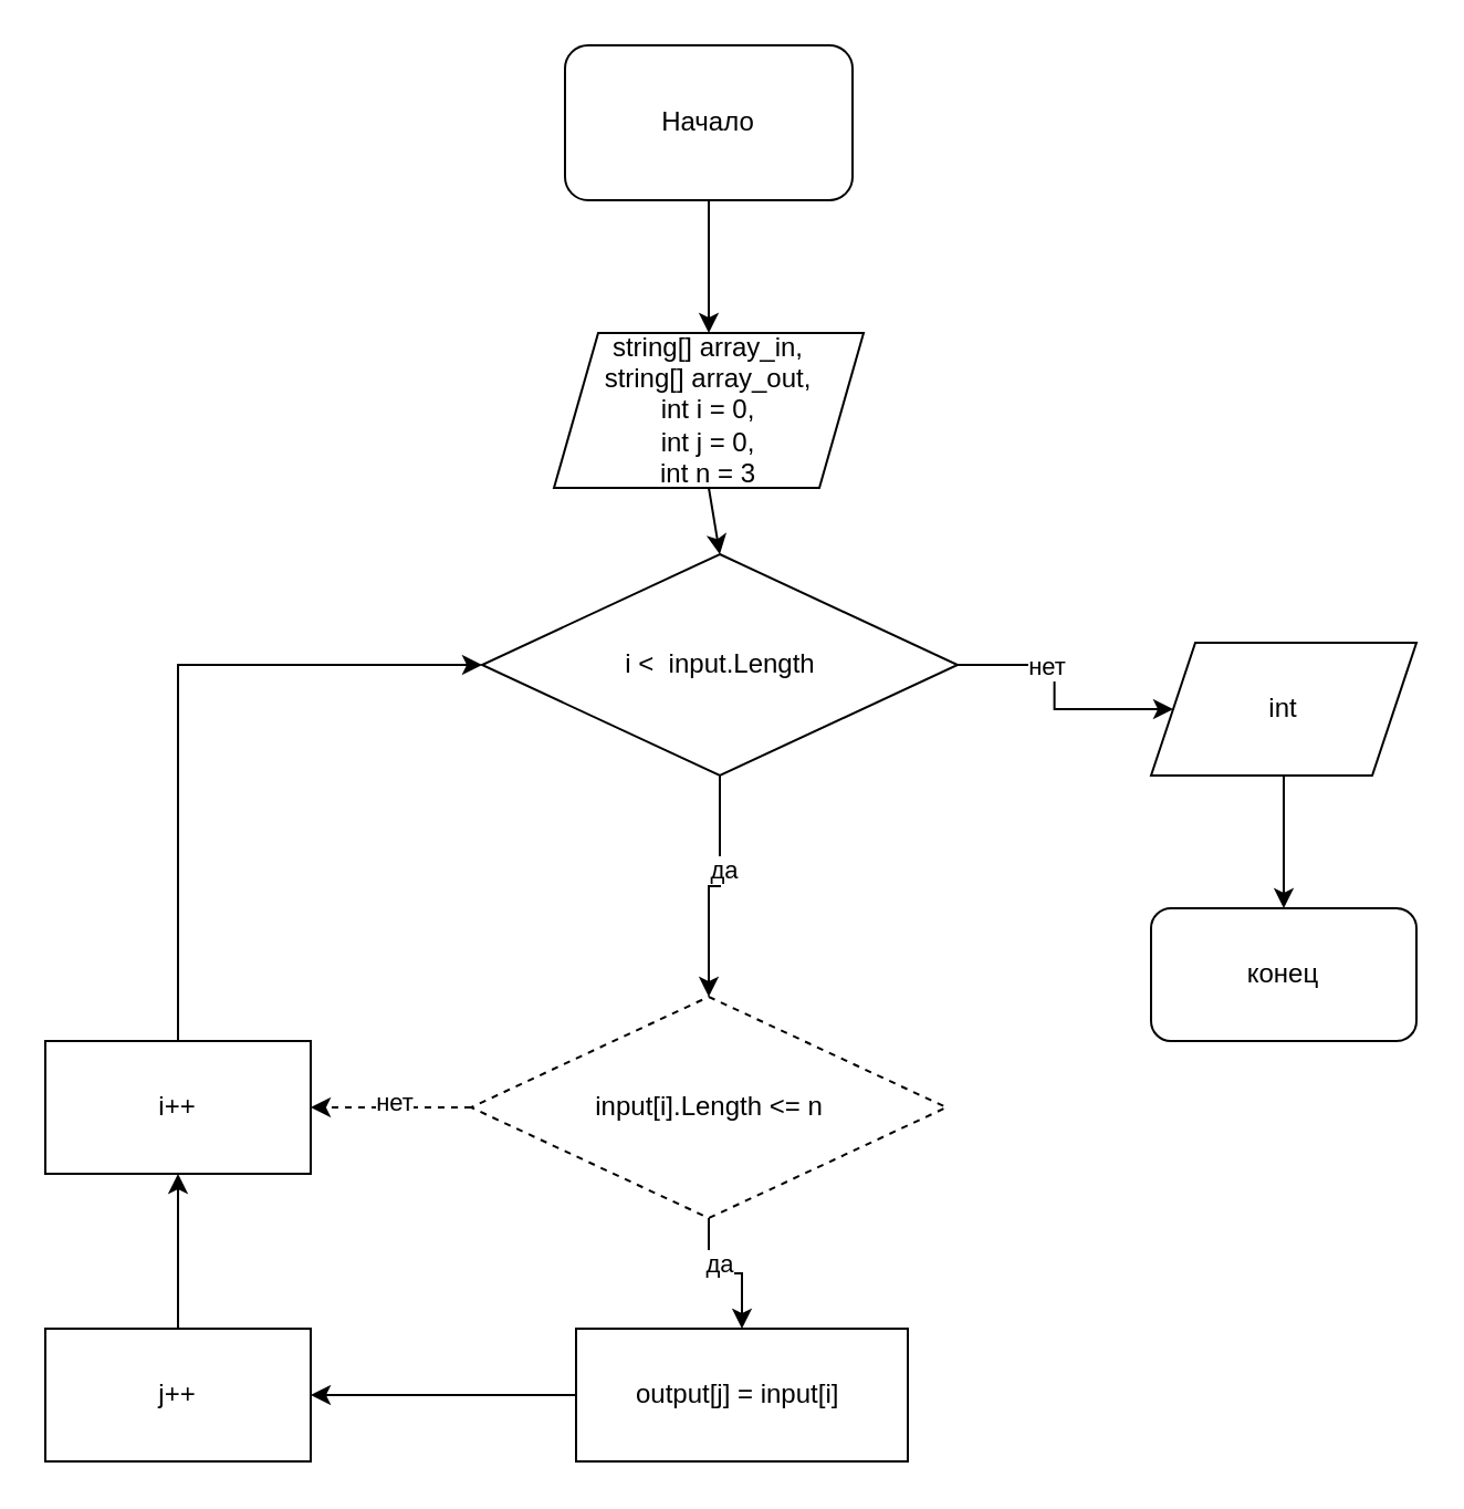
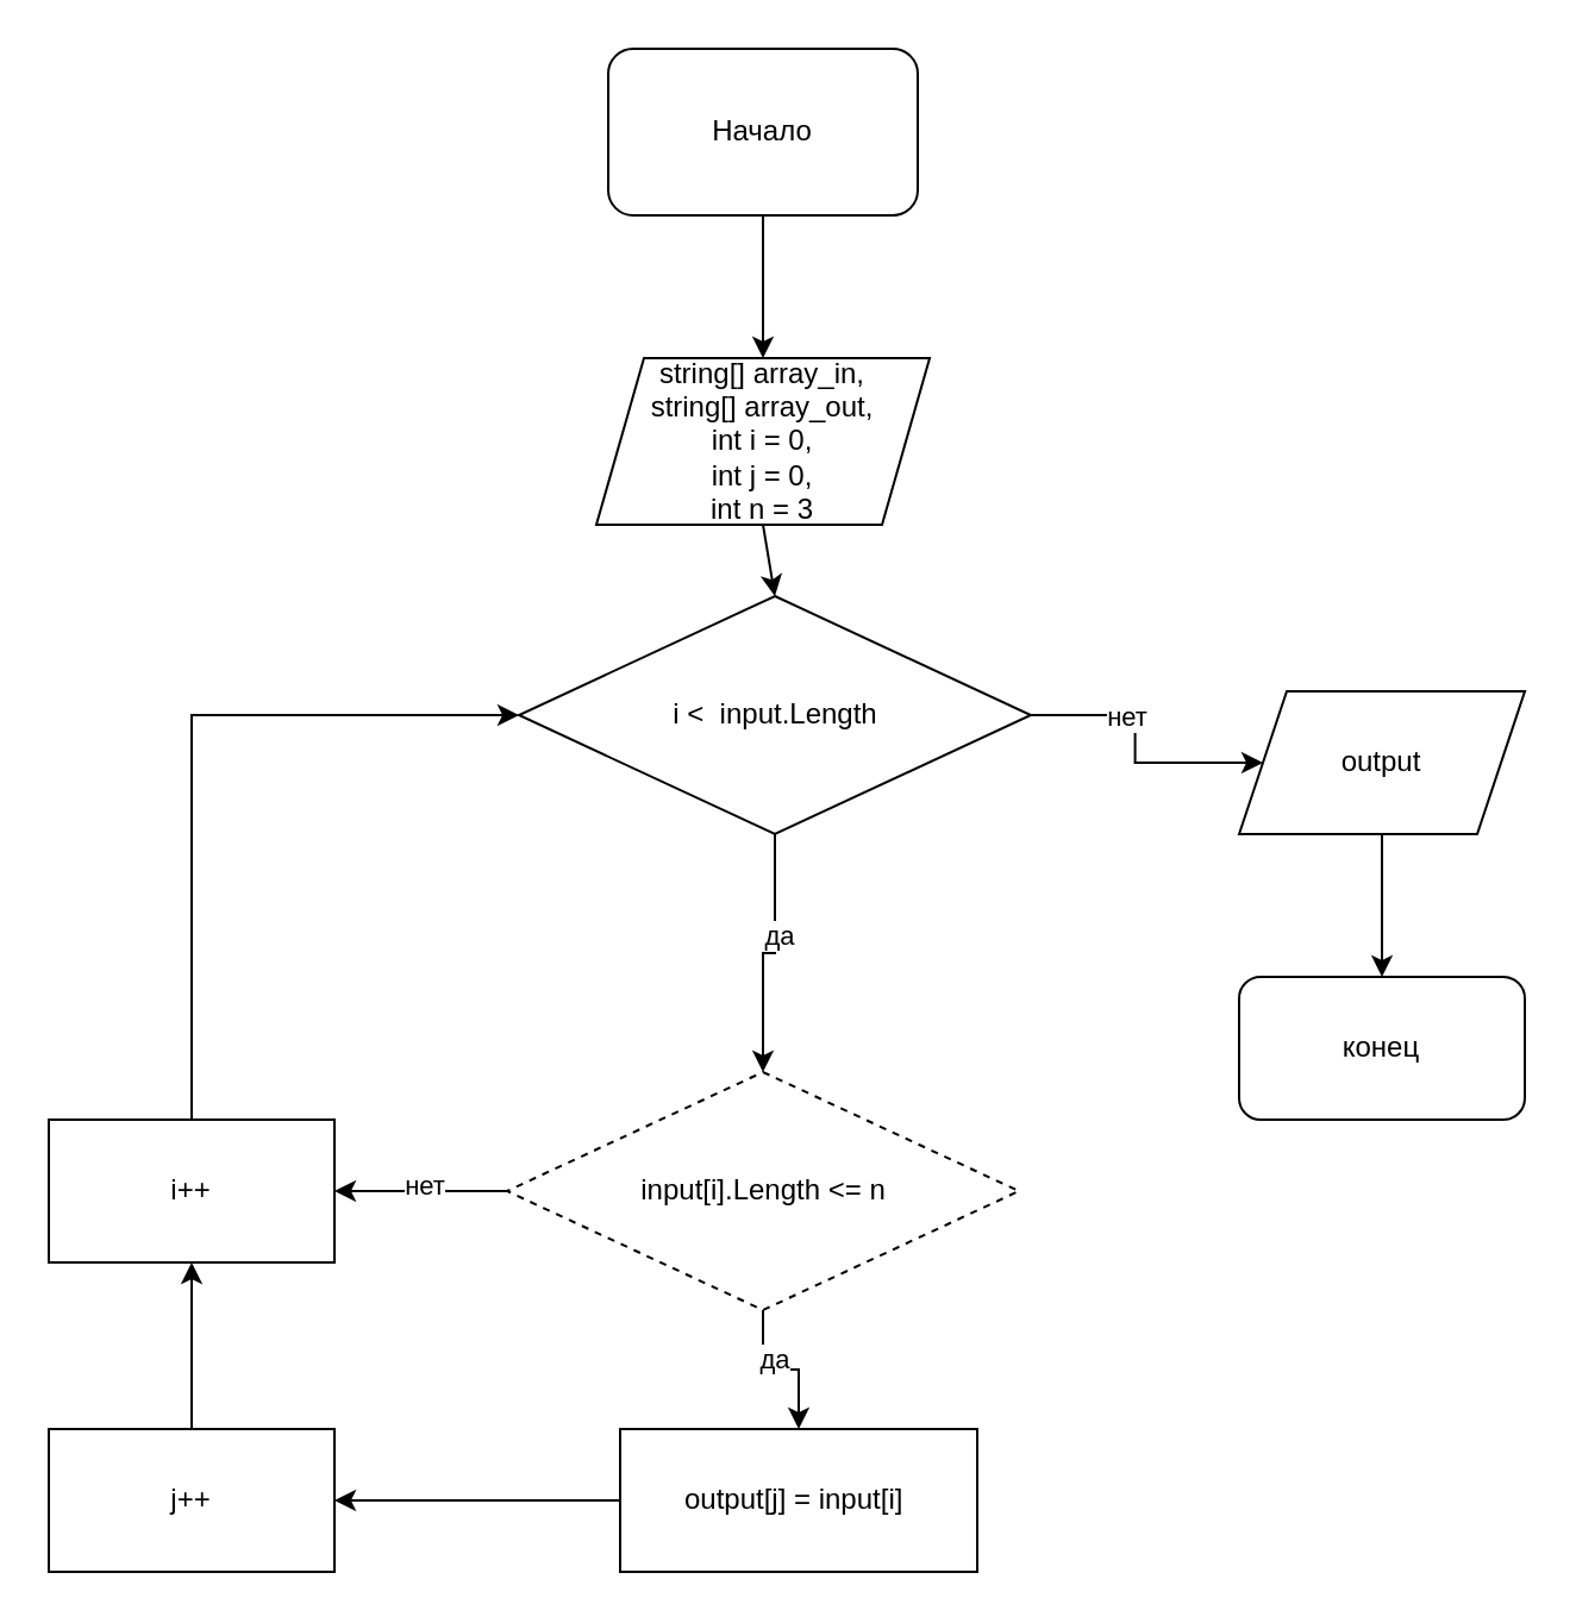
  <mxCell id="0" />
  <mxCell id="1" parent="0" />
  <mxCell id="2" value="Начало" style="rounded=1;whiteSpace=wrap;html=1;" vertex="1" parent="1"><mxGeometry x="255" y="20" width="130" height="70" as="geometry" /></mxCell>
  <mxCell id="3" value="string[] array_in,&lt;br&gt;string[] array_out,&lt;br&gt;int i = 0,&lt;br&gt;int j = 0,&lt;br&gt;int n = 3" style="shape=parallelogram;perimeter=parallelogramPerimeter;whiteSpace=wrap;html=1;fixedSize=1;" vertex="1" parent="1"><mxGeometry x="250" y="150" width="140" height="70" as="geometry" /></mxCell>
  <mxCell id="4" value="" style="edgeStyle=orthogonalEdgeStyle;rounded=0;orthogonalLoop=1;jettySize=auto;html=1;" edge="1" parent="1" source="8" target="10"><mxGeometry relative="1" as="geometry" /></mxCell>
  <mxCell id="5" value="нет" style="edgeLabel;html=1;align=center;verticalAlign=middle;resizable=0;points=[];" connectable="0" vertex="1" parent="4"><mxGeometry x="-0.327" relative="1" as="geometry"><mxPoint as="offset" /></mxGeometry></mxCell>
  <mxCell id="6" value="" style="edgeStyle=orthogonalEdgeStyle;rounded=0;orthogonalLoop=1;jettySize=auto;html=1;" edge="1" parent="1" source="8" target="18"><mxGeometry relative="1" as="geometry" /></mxCell>
  <mxCell id="7" value="да" style="edgeLabel;html=1;align=center;verticalAlign=middle;resizable=0;points=[];" connectable="0" vertex="1" parent="6"><mxGeometry x="-0.2" y="1" relative="1" as="geometry"><mxPoint as="offset" /></mxGeometry></mxCell>
  <mxCell id="8" value="i &amp;lt; &amp;nbsp;input.Length" style="rhombus;whiteSpace=wrap;html=1;" vertex="1" parent="1"><mxGeometry x="217.5" y="250" width="215" height="100" as="geometry" /></mxCell>
  <mxCell id="9" value="" style="edgeStyle=orthogonalEdgeStyle;rounded=0;orthogonalLoop=1;jettySize=auto;html=1;" edge="1" parent="1" source="10" target="11"><mxGeometry relative="1" as="geometry" /></mxCell>
- <mxCell id="10" value="int" style="shape=parallelogram;perimeter=parallelogramPerimeter;whiteSpace=wrap;html=1;fixedSize=1;" vertex="1" parent="1"><mxGeometry x="520" y="290" width="120" height="60" as="geometry" /></mxCell>
+ <mxCell id="10" value="output" style="shape=parallelogram;perimeter=parallelogramPerimeter;whiteSpace=wrap;html=1;fixedSize=1;" vertex="1" parent="1"><mxGeometry x="520" y="290" width="120" height="60" as="geometry" /></mxCell>
  <mxCell id="11" value="конец" style="rounded=1;whiteSpace=wrap;html=1;" vertex="1" parent="1"><mxGeometry x="520" y="410" width="120" height="60" as="geometry" /></mxCell>
  <mxCell id="12" value="" style="endArrow=classic;html=1;rounded=0;exitX=0.5;exitY=1;exitDx=0;exitDy=0;entryX=0.5;entryY=0;entryDx=0;entryDy=0;" edge="1" parent="1" source="2" target="3"><mxGeometry width="50" height="50" relative="1" as="geometry"><mxPoint x="370" y="390" as="sourcePoint" /><mxPoint x="420" y="340" as="targetPoint" /></mxGeometry></mxCell>
  <mxCell id="13" value="" style="endArrow=classic;html=1;rounded=0;exitX=0.5;exitY=1;exitDx=0;exitDy=0;entryX=0.5;entryY=0;entryDx=0;entryDy=0;" edge="1" parent="1" source="3" target="8"><mxGeometry width="50" height="50" relative="1" as="geometry"><mxPoint x="370" y="390" as="sourcePoint" /><mxPoint x="420" y="340" as="targetPoint" /></mxGeometry></mxCell>
  <mxCell id="14" value="" style="edgeStyle=orthogonalEdgeStyle;rounded=0;orthogonalLoop=1;jettySize=auto;html=1;" edge="1" parent="1" source="18" target="19"><mxGeometry relative="1" as="geometry" /></mxCell>
  <mxCell id="15" value="да" style="edgeLabel;html=1;align=center;verticalAlign=middle;resizable=0;points=[];" connectable="0" vertex="1" parent="14"><mxGeometry x="-0.4" y="4" relative="1" as="geometry"><mxPoint as="offset" /></mxGeometry></mxCell>
- <mxCell id="16" value="" style="edgeStyle=orthogonalEdgeStyle;rounded=0;orthogonalLoop=1;jettySize=auto;html=1;dashed=1;" edge="1" parent="1" source="18" target="20"><mxGeometry relative="1" as="geometry" /></mxCell>
+ <mxCell id="16" value="" style="edgeStyle=orthogonalEdgeStyle;rounded=0;orthogonalLoop=1;jettySize=auto;html=1;" edge="1" parent="1" source="18" target="20"><mxGeometry relative="1" as="geometry" /></mxCell>
  <mxCell id="17" value="нет" style="edgeLabel;html=1;align=center;verticalAlign=middle;resizable=0;points=[];" connectable="0" vertex="1" parent="16"><mxGeometry x="-0.021" y="-3" relative="1" as="geometry"><mxPoint as="offset" /></mxGeometry></mxCell>
  <mxCell id="18" value="input[i].Length &amp;lt;= n" style="rhombus;whiteSpace=wrap;html=1;dashed=1;" vertex="1" parent="1"><mxGeometry x="212.5" y="450" width="215" height="100" as="geometry" /></mxCell>
  <mxCell id="19" value="output[j] = input[i]&amp;nbsp;" style="whiteSpace=wrap;html=1;" vertex="1" parent="1"><mxGeometry x="260" y="600" width="150" height="60" as="geometry" /></mxCell>
  <mxCell id="20" value="i++" style="whiteSpace=wrap;html=1;" vertex="1" parent="1"><mxGeometry x="20" y="470" width="120" height="60" as="geometry" /></mxCell>
  <mxCell id="21" value="" style="endArrow=classic;html=1;rounded=0;exitX=0.5;exitY=0;exitDx=0;exitDy=0;entryX=0;entryY=0.5;entryDx=0;entryDy=0;edgeStyle=orthogonalEdgeStyle;" edge="1" parent="1" source="20" target="8"><mxGeometry width="50" height="50" relative="1" as="geometry"><mxPoint x="370" y="410" as="sourcePoint" /><mxPoint x="420" y="360" as="targetPoint" /></mxGeometry></mxCell>
  <mxCell id="22" value="j++" style="rounded=0;whiteSpace=wrap;html=1;" vertex="1" parent="1"><mxGeometry x="20" y="600" width="120" height="60" as="geometry" /></mxCell>
  <mxCell id="23" value="" style="endArrow=classic;html=1;rounded=0;exitX=0;exitY=0.5;exitDx=0;exitDy=0;entryX=1;entryY=0.5;entryDx=0;entryDy=0;" edge="1" parent="1" source="19" target="22"><mxGeometry width="50" height="50" relative="1" as="geometry"><mxPoint x="410" y="410" as="sourcePoint" /><mxPoint x="460" y="360" as="targetPoint" /></mxGeometry></mxCell>
  <mxCell id="24" value="" style="endArrow=classic;html=1;rounded=0;exitX=0.5;exitY=0;exitDx=0;exitDy=0;entryX=0.5;entryY=1;entryDx=0;entryDy=0;" edge="1" parent="1" source="22" target="20"><mxGeometry width="50" height="50" relative="1" as="geometry"><mxPoint x="410" y="410" as="sourcePoint" /><mxPoint x="460" y="360" as="targetPoint" /></mxGeometry></mxCell>
